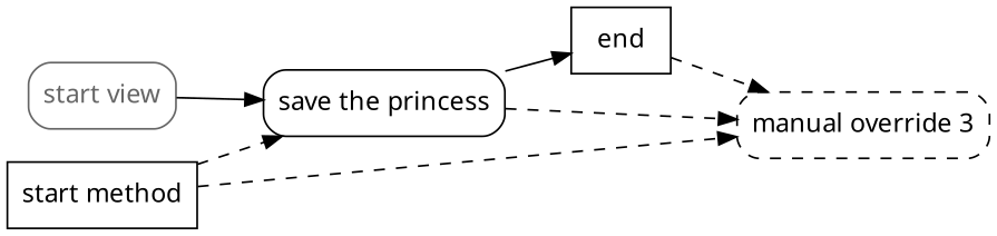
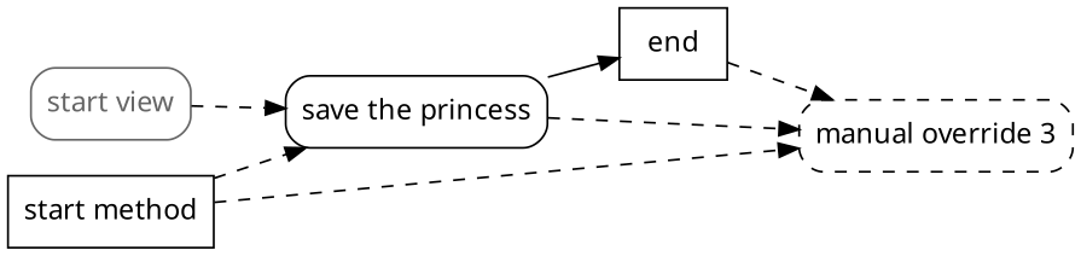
  digraph {
    rankdir=LR
    node [color=black fillcolor=white fontcolor=black fontname="sans-serif" shape=rect style=filled]
    edge [style=dashed]
    end
    "save the princess" [style="filled, rounded"]
    "manual override 3" [style="filled, rounded, dashed" color="" fontcolor=""]
    "start view" [color="#666666" fontcolor="#666666" style="filled, rounded"]
    "start method"
    end -> "manual override 3"
    "save the princess" -> end [style=""]
    "save the princess" -> "manual override 3"
-   "start view" -> "save the princess" [style=""]
+   "start view" -> "save the princess"
    "start method" -> "save the princess"
    "start method" -> "manual override 3"
  }
